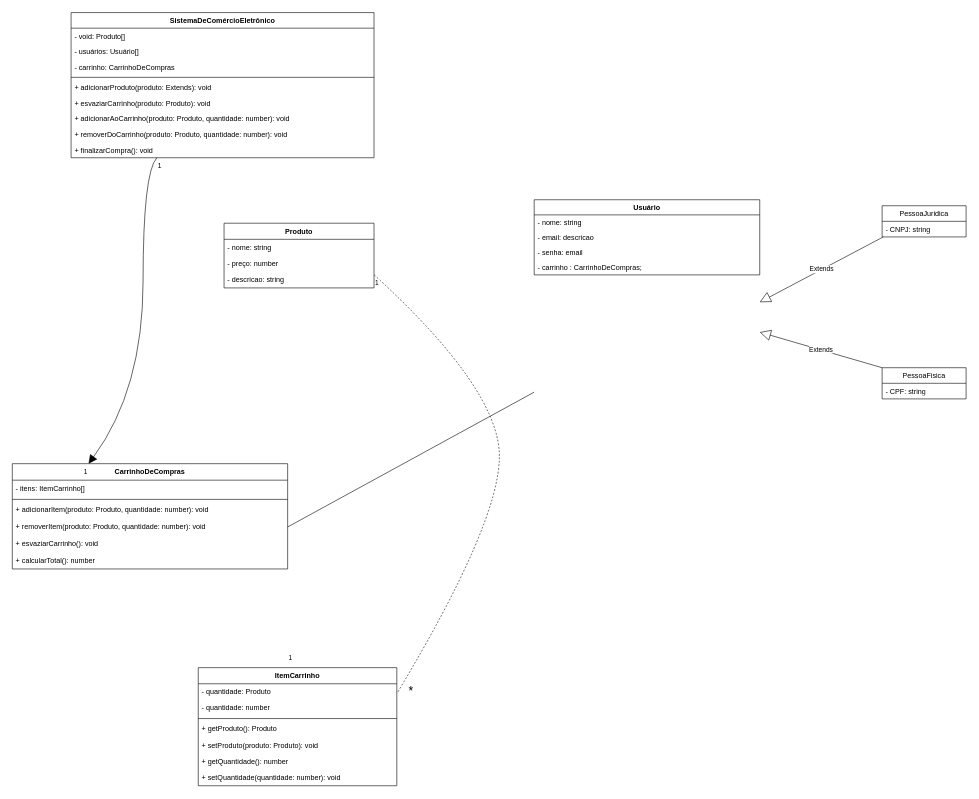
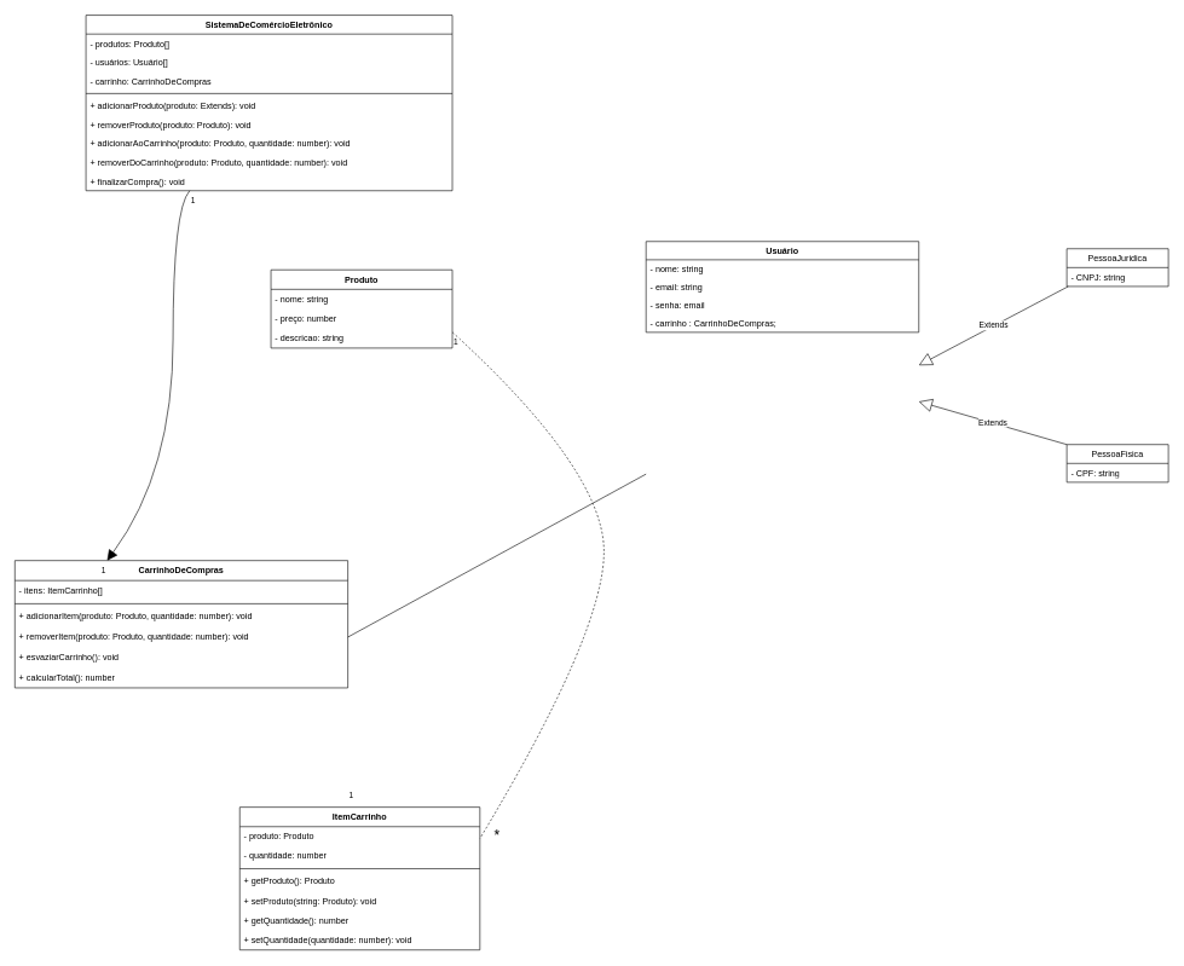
  <mxCell id="0" />
  <mxCell id="1" parent="0" />
  <mxCell id="2" value="SistemaDeComércioEletrônico" style="swimlane;fontStyle=1;align=center;verticalAlign=top;childLayout=stackLayout;horizontal=1;startSize=26;horizontalStack=0;resizeParent=1;resizeParentMax=0;resizeLast=0;collapsible=0;marginBottom=0;" vertex="1" parent="1"><mxGeometry x="118" y="20" width="505" height="242" as="geometry" /></mxCell>
- <mxCell id="3" value="- void: Produto[]" style="text;strokeColor=none;fillColor=none;align=left;verticalAlign=top;spacingLeft=4;spacingRight=4;overflow=hidden;rotatable=0;points=[[0,0.5],[1,0.5]];portConstraint=eastwest;" vertex="1" parent="2"><mxGeometry y="26" width="505" height="26" as="geometry" /></mxCell>
+ <mxCell id="3" value="- produtos: Produto[]" style="text;strokeColor=none;fillColor=none;align=left;verticalAlign=top;spacingLeft=4;spacingRight=4;overflow=hidden;rotatable=0;points=[[0,0.5],[1,0.5]];portConstraint=eastwest;" vertex="1" parent="2"><mxGeometry y="26" width="505" height="26" as="geometry" /></mxCell>
  <mxCell id="4" value="- usuários: Usuário[]" style="text;strokeColor=none;fillColor=none;align=left;verticalAlign=top;spacingLeft=4;spacingRight=4;overflow=hidden;rotatable=0;points=[[0,0.5],[1,0.5]];portConstraint=eastwest;" vertex="1" parent="2"><mxGeometry y="52" width="505" height="26" as="geometry" /></mxCell>
  <mxCell id="5" value="- carrinho: CarrinhoDeCompras" style="text;strokeColor=none;fillColor=none;align=left;verticalAlign=top;spacingLeft=4;spacingRight=4;overflow=hidden;rotatable=0;points=[[0,0.5],[1,0.5]];portConstraint=eastwest;" vertex="1" parent="2"><mxGeometry y="78" width="505" height="26" as="geometry" /></mxCell>
  <mxCell id="6" style="line;strokeWidth=1;fillColor=none;align=left;verticalAlign=middle;spacingTop=-1;spacingLeft=3;spacingRight=3;rotatable=0;labelPosition=right;points=[];portConstraint=eastwest;strokeColor=inherit;" vertex="1" parent="2"><mxGeometry y="104" width="505" height="8" as="geometry" /></mxCell>
  <mxCell id="7" value="+ adicionarProduto(produto: Extends): void" style="text;strokeColor=none;fillColor=none;align=left;verticalAlign=top;spacingLeft=4;spacingRight=4;overflow=hidden;rotatable=0;points=[[0,0.5],[1,0.5]];portConstraint=eastwest;" vertex="1" parent="2"><mxGeometry y="112" width="505" height="26" as="geometry" /></mxCell>
- <mxCell id="8" value="+ esvaziarCarrinho(produto: Produto): void" style="text;strokeColor=none;fillColor=none;align=left;verticalAlign=top;spacingLeft=4;spacingRight=4;overflow=hidden;rotatable=0;points=[[0,0.5],[1,0.5]];portConstraint=eastwest;" vertex="1" parent="2"><mxGeometry y="138" width="505" height="26" as="geometry" /></mxCell>
+ <mxCell id="8" value="+ removerProduto(produto: Produto): void" style="text;strokeColor=none;fillColor=none;align=left;verticalAlign=top;spacingLeft=4;spacingRight=4;overflow=hidden;rotatable=0;points=[[0,0.5],[1,0.5]];portConstraint=eastwest;" vertex="1" parent="2"><mxGeometry y="138" width="505" height="26" as="geometry" /></mxCell>
  <mxCell id="9" value="+ adicionarAoCarrinho(produto: Produto, quantidade: number): void" style="text;strokeColor=none;fillColor=none;align=left;verticalAlign=top;spacingLeft=4;spacingRight=4;overflow=hidden;rotatable=0;points=[[0,0.5],[1,0.5]];portConstraint=eastwest;" vertex="1" parent="2"><mxGeometry y="164" width="505" height="26" as="geometry" /></mxCell>
  <mxCell id="10" value="+ removerDoCarrinho(produto: Produto, quantidade: number): void" style="text;strokeColor=none;fillColor=none;align=left;verticalAlign=top;spacingLeft=4;spacingRight=4;overflow=hidden;rotatable=0;points=[[0,0.5],[1,0.5]];portConstraint=eastwest;" vertex="1" parent="2"><mxGeometry y="190" width="505" height="26" as="geometry" /></mxCell>
  <mxCell id="11" value="+ finalizarCompra(): void" style="text;strokeColor=none;fillColor=none;align=left;verticalAlign=top;spacingLeft=4;spacingRight=4;overflow=hidden;rotatable=0;points=[[0,0.5],[1,0.5]];portConstraint=eastwest;" vertex="1" parent="2"><mxGeometry y="216" width="505" height="26" as="geometry" /></mxCell>
  <mxCell id="12" value="Produto" style="swimlane;fontStyle=1;align=center;verticalAlign=top;childLayout=stackLayout;horizontal=1;startSize=26.857;horizontalStack=0;resizeParent=1;resizeParentMax=0;resizeLast=0;collapsible=0;marginBottom=0;" vertex="1" parent="1"><mxGeometry x="373" y="371.13" width="250" height="107.857" as="geometry" /></mxCell>
  <mxCell id="13" value="- nome: string" style="text;strokeColor=none;fillColor=none;align=left;verticalAlign=top;spacingLeft=4;spacingRight=4;overflow=hidden;rotatable=0;points=[[0,0.5],[1,0.5]];portConstraint=eastwest;" vertex="1" parent="12"><mxGeometry y="26.857" width="250" height="27" as="geometry" /></mxCell>
  <mxCell id="14" value="- preço: number" style="text;strokeColor=none;fillColor=none;align=left;verticalAlign=top;spacingLeft=4;spacingRight=4;overflow=hidden;rotatable=0;points=[[0,0.5],[1,0.5]];portConstraint=eastwest;" vertex="1" parent="12"><mxGeometry y="53.857" width="250" height="27" as="geometry" /></mxCell>
  <mxCell id="15" value="- descricao: string" style="text;strokeColor=none;fillColor=none;align=left;verticalAlign=top;spacingLeft=4;spacingRight=4;overflow=hidden;rotatable=0;points=[[0,0.5],[1,0.5]];portConstraint=eastwest;" vertex="1" parent="12"><mxGeometry y="80.857" width="250" height="27" as="geometry" /></mxCell>
  <mxCell id="16" value="Usuário" style="swimlane;fontStyle=1;align=center;verticalAlign=top;childLayout=stackLayout;horizontal=1;startSize=25.25;horizontalStack=0;resizeParent=1;resizeParentMax=0;resizeLast=0;collapsible=0;marginBottom=0;" vertex="1" parent="1"><mxGeometry x="890" y="332" width="376" height="125.25" as="geometry" /></mxCell>
  <mxCell id="17" value="- nome: string" style="text;strokeColor=none;fillColor=none;align=left;verticalAlign=top;spacingLeft=4;spacingRight=4;overflow=hidden;rotatable=0;points=[[0,0.5],[1,0.5]];portConstraint=eastwest;" vertex="1" parent="16"><mxGeometry y="25.25" width="376" height="25" as="geometry" /></mxCell>
- <mxCell id="18" value="- email: descricao" style="text;strokeColor=none;fillColor=none;align=left;verticalAlign=top;spacingLeft=4;spacingRight=4;overflow=hidden;rotatable=0;points=[[0,0.5],[1,0.5]];portConstraint=eastwest;" vertex="1" parent="16"><mxGeometry y="50.25" width="376" height="25" as="geometry" /></mxCell>
+ <mxCell id="18" value="- email: string" style="text;strokeColor=none;fillColor=none;align=left;verticalAlign=top;spacingLeft=4;spacingRight=4;overflow=hidden;rotatable=0;points=[[0,0.5],[1,0.5]];portConstraint=eastwest;" vertex="1" parent="16"><mxGeometry y="50.25" width="376" height="25" as="geometry" /></mxCell>
  <mxCell id="19" value="- senha: email" style="text;strokeColor=none;fillColor=none;align=left;verticalAlign=top;spacingLeft=4;spacingRight=4;overflow=hidden;rotatable=0;points=[[0,0.5],[1,0.5]];portConstraint=eastwest;" vertex="1" parent="16"><mxGeometry y="75.25" width="376" height="25" as="geometry" /></mxCell>
  <mxCell id="20" value="- carrinho : CarrinhoDeCompras;" style="text;strokeColor=none;fillColor=none;align=left;verticalAlign=top;spacingLeft=4;spacingRight=4;overflow=hidden;rotatable=0;points=[[0,0.5],[1,0.5]];portConstraint=eastwest;" vertex="1" parent="16"><mxGeometry y="100.25" width="376" height="25" as="geometry" /></mxCell>
  <mxCell id="21" value="CarrinhoDeCompras" style="swimlane;fontStyle=1;align=center;verticalAlign=top;childLayout=stackLayout;horizontal=1;startSize=27.5;horizontalStack=0;resizeParent=1;resizeParentMax=0;resizeLast=0;collapsible=0;marginBottom=0;" vertex="1" parent="1"><mxGeometry x="20" y="772" width="459" height="175.5" as="geometry" /></mxCell>
  <mxCell id="22" value="- itens: ItemCarrinho[]" style="text;strokeColor=none;fillColor=none;align=left;verticalAlign=top;spacingLeft=4;spacingRight=4;overflow=hidden;rotatable=0;points=[[0,0.5],[1,0.5]];portConstraint=eastwest;" vertex="1" parent="21"><mxGeometry y="27.5" width="459" height="28" as="geometry" /></mxCell>
  <mxCell id="23" style="line;strokeWidth=1;fillColor=none;align=left;verticalAlign=middle;spacingTop=-1;spacingLeft=3;spacingRight=3;rotatable=0;labelPosition=right;points=[];portConstraint=eastwest;strokeColor=inherit;" vertex="1" parent="21"><mxGeometry y="55.5" width="459" height="8" as="geometry" /></mxCell>
  <mxCell id="24" value="+ adicionarItem(produto: Produto, quantidade: number): void" style="text;strokeColor=none;fillColor=none;align=left;verticalAlign=top;spacingLeft=4;spacingRight=4;overflow=hidden;rotatable=0;points=[[0,0.5],[1,0.5]];portConstraint=eastwest;" vertex="1" parent="21"><mxGeometry y="63.5" width="459" height="28" as="geometry" /></mxCell>
  <mxCell id="25" value="+ removerItem(produto: Produto, quantidade: number): void" style="text;strokeColor=none;fillColor=none;align=left;verticalAlign=top;spacingLeft=4;spacingRight=4;overflow=hidden;rotatable=0;points=[[0,0.5],[1,0.5]];portConstraint=eastwest;" vertex="1" parent="21"><mxGeometry y="91.5" width="459" height="28" as="geometry" /></mxCell>
  <mxCell id="26" value="+ esvaziarCarrinho(): void" style="text;strokeColor=none;fillColor=none;align=left;verticalAlign=top;spacingLeft=4;spacingRight=4;overflow=hidden;rotatable=0;points=[[0,0.5],[1,0.5]];portConstraint=eastwest;" vertex="1" parent="21"><mxGeometry y="119.5" width="459" height="28" as="geometry" /></mxCell>
  <mxCell id="27" value="+ calcularTotal(): number" style="text;strokeColor=none;fillColor=none;align=left;verticalAlign=top;spacingLeft=4;spacingRight=4;overflow=hidden;rotatable=0;points=[[0,0.5],[1,0.5]];portConstraint=eastwest;" vertex="1" parent="21"><mxGeometry y="147.5" width="459" height="28" as="geometry" /></mxCell>
  <mxCell id="28" value="ItemCarrinho" style="swimlane;fontStyle=1;align=center;verticalAlign=top;childLayout=stackLayout;horizontal=1;startSize=26.857;horizontalStack=0;resizeParent=1;resizeParentMax=0;resizeLast=0;collapsible=0;marginBottom=0;" vertex="1" parent="1"><mxGeometry x="330" y="1112" width="331" height="196.857" as="geometry" /></mxCell>
- <mxCell id="29" value="- quantidade: Produto" style="text;strokeColor=none;fillColor=none;align=left;verticalAlign=top;spacingLeft=4;spacingRight=4;overflow=hidden;rotatable=0;points=[[0,0.5],[1,0.5]];portConstraint=eastwest;" vertex="1" parent="28"><mxGeometry y="26.857" width="331" height="27" as="geometry" /></mxCell>
+ <mxCell id="29" value="- produto: Produto" style="text;strokeColor=none;fillColor=none;align=left;verticalAlign=top;spacingLeft=4;spacingRight=4;overflow=hidden;rotatable=0;points=[[0,0.5],[1,0.5]];portConstraint=eastwest;" vertex="1" parent="28"><mxGeometry y="26.857" width="331" height="27" as="geometry" /></mxCell>
  <mxCell id="30" value="- quantidade: number" style="text;strokeColor=none;fillColor=none;align=left;verticalAlign=top;spacingLeft=4;spacingRight=4;overflow=hidden;rotatable=0;points=[[0,0.5],[1,0.5]];portConstraint=eastwest;" vertex="1" parent="28"><mxGeometry y="53.857" width="331" height="27" as="geometry" /></mxCell>
  <mxCell id="31" style="line;strokeWidth=1;fillColor=none;align=left;verticalAlign=middle;spacingTop=-1;spacingLeft=3;spacingRight=3;rotatable=0;labelPosition=right;points=[];portConstraint=eastwest;strokeColor=inherit;" vertex="1" parent="28"><mxGeometry y="80.857" width="331" height="8" as="geometry" /></mxCell>
  <mxCell id="32" value="+ getProduto(): Produto" style="text;strokeColor=none;fillColor=none;align=left;verticalAlign=top;spacingLeft=4;spacingRight=4;overflow=hidden;rotatable=0;points=[[0,0.5],[1,0.5]];portConstraint=eastwest;" vertex="1" parent="28"><mxGeometry y="88.857" width="331" height="27" as="geometry" /></mxCell>
- <mxCell id="33" value="+ setProduto(produto: Produto): void" style="text;strokeColor=none;fillColor=none;align=left;verticalAlign=top;spacingLeft=4;spacingRight=4;overflow=hidden;rotatable=0;points=[[0,0.5],[1,0.5]];portConstraint=eastwest;" vertex="1" parent="28"><mxGeometry y="115.857" width="331" height="27" as="geometry" /></mxCell>
+ <mxCell id="33" value="+ setProduto(string: Produto): void" style="text;strokeColor=none;fillColor=none;align=left;verticalAlign=top;spacingLeft=4;spacingRight=4;overflow=hidden;rotatable=0;points=[[0,0.5],[1,0.5]];portConstraint=eastwest;" vertex="1" parent="28"><mxGeometry y="115.857" width="331" height="27" as="geometry" /></mxCell>
  <mxCell id="34" value="+ getQuantidade(): number" style="text;strokeColor=none;fillColor=none;align=left;verticalAlign=top;spacingLeft=4;spacingRight=4;overflow=hidden;rotatable=0;points=[[0,0.5],[1,0.5]];portConstraint=eastwest;" vertex="1" parent="28"><mxGeometry y="142.857" width="331" height="27" as="geometry" /></mxCell>
  <mxCell id="35" value="+ setQuantidade(quantidade: number): void" style="text;strokeColor=none;fillColor=none;align=left;verticalAlign=top;spacingLeft=4;spacingRight=4;overflow=hidden;rotatable=0;points=[[0,0.5],[1,0.5]];portConstraint=eastwest;" vertex="1" parent="28"><mxGeometry y="169.857" width="331" height="27" as="geometry" /></mxCell>
  <mxCell id="36" value="" style="curved=1;startArrow=none;endArrow=block;endSize=12;exitX=0.283;exitY=1;entryX=0.277;entryY=0;" edge="1" parent="1" source="2" target="21"><mxGeometry relative="1" as="geometry"><Array as="points"><mxPoint x="238" y="287" /><mxPoint x="238" y="648" /></Array></mxGeometry></mxCell>
  <mxCell id="37" value="1" style="edgeLabel;resizable=0;align=left;verticalAlign=top;" vertex="1" parent="36"><mxGeometry x="-1" relative="1" as="geometry" /></mxCell>
  <mxCell id="38" value="1" style="edgeLabel;resizable=0;align=right;verticalAlign=top;" vertex="1" parent="36"><mxGeometry x="1" relative="1" as="geometry" /></mxCell>
  <mxCell id="39" value="" style="curved=1;startArrow=none;endArrow=none;exitX=0.999;exitY=0.796;entryX=0.998;entryY=0.221;dashed=1;" edge="1" parent="1" source="12" target="28"><mxGeometry relative="1" as="geometry"><Array as="points"><mxPoint x="832" y="648" /><mxPoint x="832" y="871" /></Array></mxGeometry></mxCell>
  <mxCell id="40" value="1" style="edgeLabel;resizable=0;align=left;verticalAlign=top;" vertex="1" parent="39"><mxGeometry x="-1" relative="1" as="geometry" /></mxCell>
  <mxCell id="41" value="*" style="edgeLabel;resizable=0;align=right;verticalAlign=top;fontSize=20;" vertex="1" parent="39"><mxGeometry x="1" relative="1" as="geometry"><mxPoint x="29" y="-23" as="offset" /></mxGeometry></mxCell>
  <mxCell id="42" value="" style="endArrow=none;html=1;rounded=0;exitX=1;exitY=0.5;exitDx=0;exitDy=0;entryX=0;entryY=0.5;entryDx=0;entryDy=0;" edge="1" parent="1" source="25"><mxGeometry width="50" height="50" relative="1" as="geometry"><mxPoint x="860" y="482" as="sourcePoint" /><mxPoint x="890" y="652.75" as="targetPoint" /></mxGeometry></mxCell>
  <mxCell id="43" value="Extends" style="endArrow=block;endSize=16;endFill=0;html=1;rounded=0;entryX=1;entryY=0.5;entryDx=0;entryDy=0;exitX=0.014;exitY=1;exitDx=0;exitDy=0;exitPerimeter=0;" edge="1" parent="1" source="45"><mxGeometry width="160" relative="1" as="geometry"><mxPoint x="1470" y="407" as="sourcePoint" /><mxPoint x="1266" y="502.75" as="targetPoint" /></mxGeometry></mxCell>
  <mxCell id="44" value="PessoaJuridica" style="swimlane;fontStyle=0;childLayout=stackLayout;horizontal=1;startSize=26;fillColor=none;horizontalStack=0;resizeParent=1;resizeParentMax=0;resizeLast=0;collapsible=1;marginBottom=0;whiteSpace=wrap;html=1;" vertex="1" parent="1"><mxGeometry x="1470" y="342" width="140" height="52" as="geometry" /></mxCell>
  <mxCell id="45" value="- CNPJ: string" style="text;strokeColor=none;fillColor=none;align=left;verticalAlign=top;spacingLeft=4;spacingRight=4;overflow=hidden;rotatable=0;points=[[0,0.5],[1,0.5]];portConstraint=eastwest;whiteSpace=wrap;html=1;" vertex="1" parent="44"><mxGeometry y="26" width="140" height="26" as="geometry" /></mxCell>
  <mxCell id="46" value="PessoaFisica" style="swimlane;fontStyle=0;childLayout=stackLayout;horizontal=1;startSize=26;fillColor=none;horizontalStack=0;resizeParent=1;resizeParentMax=0;resizeLast=0;collapsible=1;marginBottom=0;whiteSpace=wrap;html=1;" vertex="1" parent="1"><mxGeometry x="1470" y="612" width="140" height="52" as="geometry" /></mxCell>
  <mxCell id="47" value="- CPF: string" style="text;strokeColor=none;fillColor=none;align=left;verticalAlign=top;spacingLeft=4;spacingRight=4;overflow=hidden;rotatable=0;points=[[0,0.5],[1,0.5]];portConstraint=eastwest;whiteSpace=wrap;html=1;" vertex="1" parent="46"><mxGeometry y="26" width="140" height="26" as="geometry" /></mxCell>
  <mxCell id="48" value="Extends" style="endArrow=block;endSize=16;endFill=0;html=1;rounded=0;exitX=0;exitY=0;exitDx=0;exitDy=0;entryX=1;entryY=0.5;entryDx=0;entryDy=0;" edge="1" parent="1" source="46"><mxGeometry width="160" relative="1" as="geometry"><mxPoint x="1482" y="404" as="sourcePoint" /><mxPoint x="1266" y="552.75" as="targetPoint" /></mxGeometry></mxCell>
  <mxCell id="49" value="1" style="edgeLabel;resizable=0;align=left;verticalAlign=top;" vertex="1" parent="1"><mxGeometry x="479" y="1081.996" as="geometry" /></mxCell>
